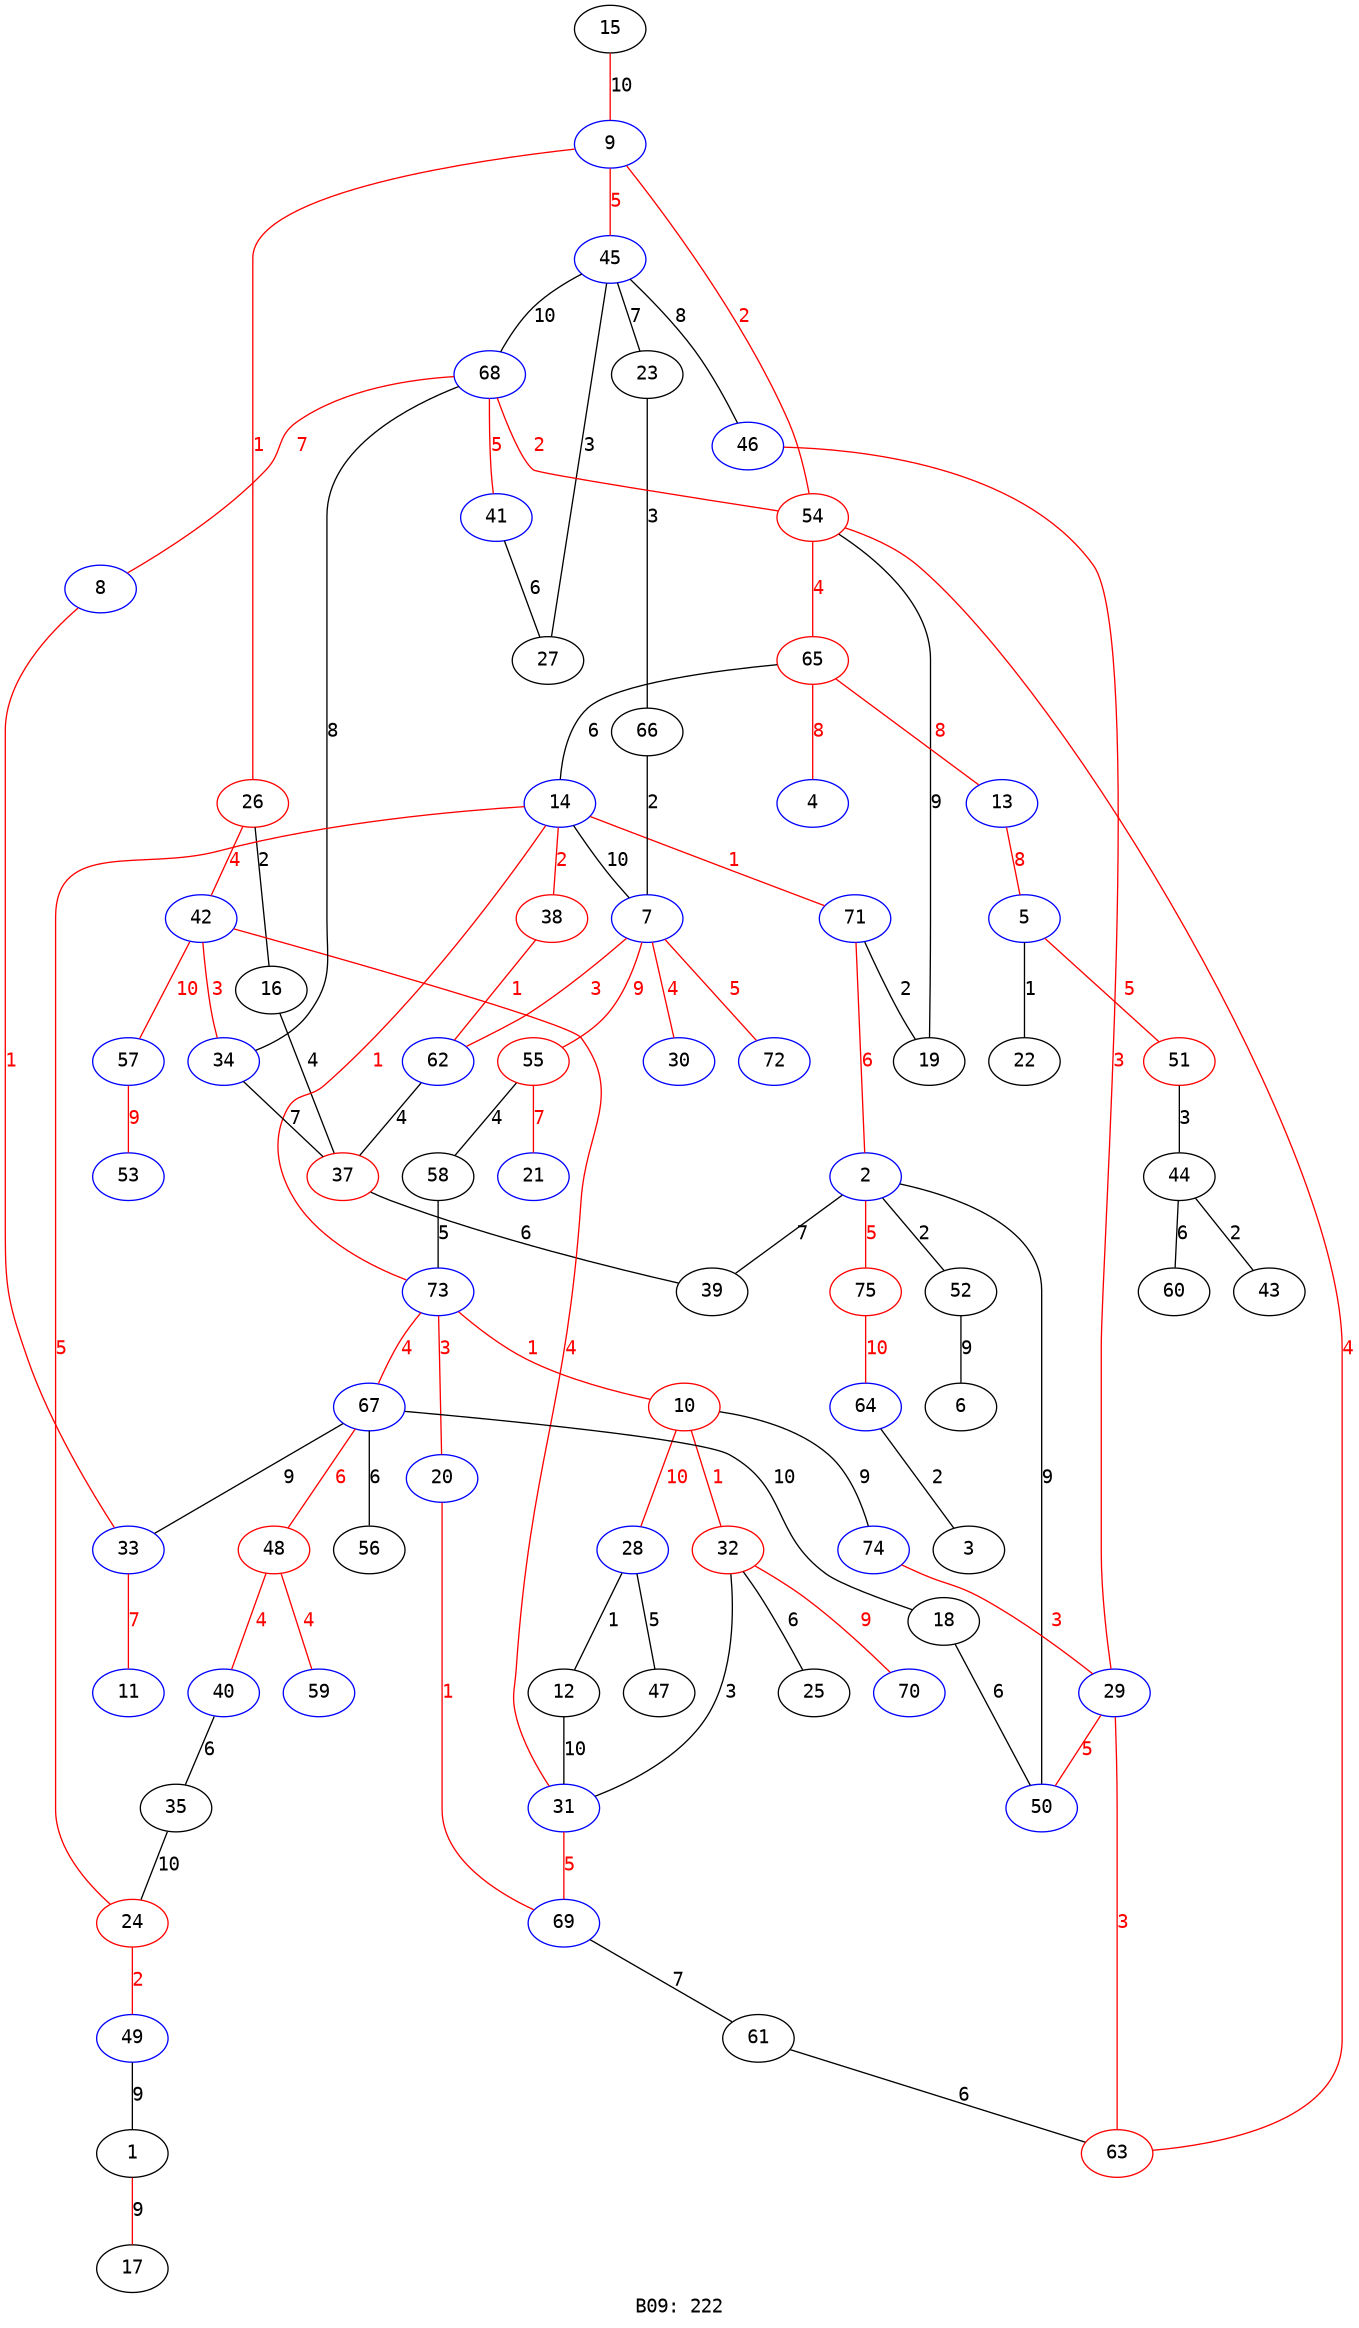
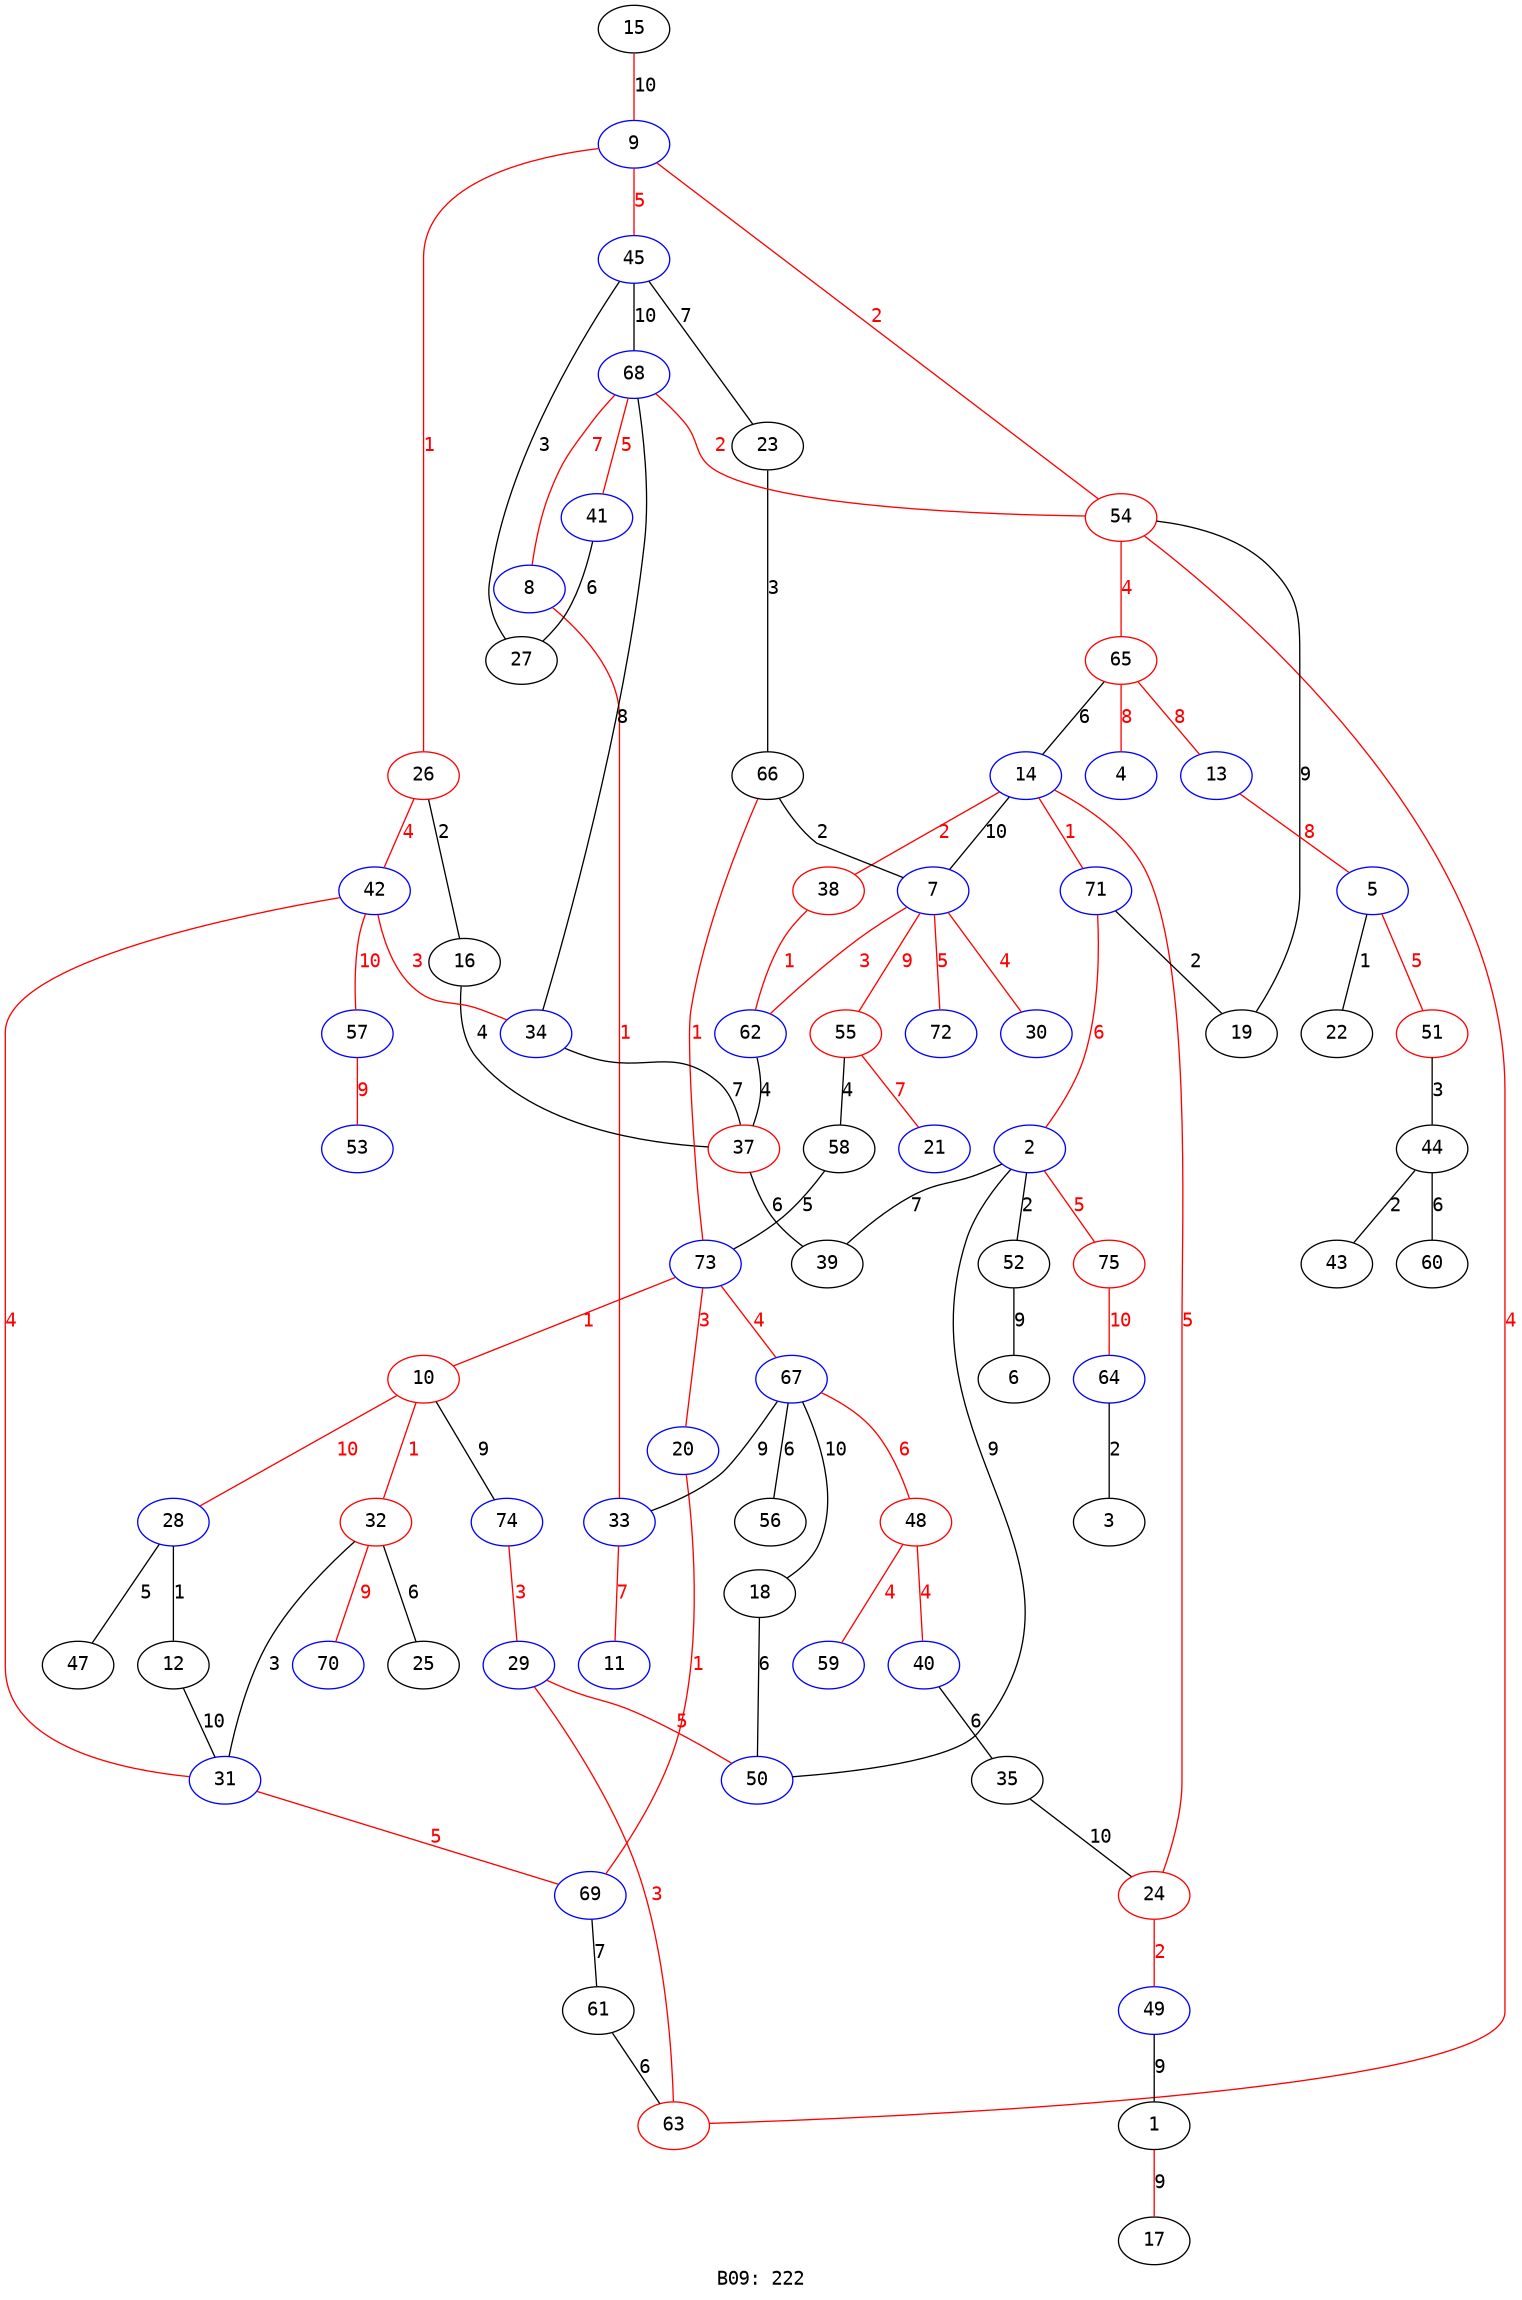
  strict graph {
    fontname="DejaVu Sans Mono"
    label="B09: 222"
    node [fontname="DejaVu Sans Mono" color=blue]
    edge [color=red fontname="DejaVu Sans Mono" fontcolor=red]
    1 [color=""]
    17 [color=""]
    39 [color=""]
    2
    50
    52 [color=""]
    75 [color=red]
    6 [color=""]
    64
    22 [color=""]
    5
    51 [color=red]
    44 [color=""]
    7
    30
    55 [color=red]
    62
    72
    21
    58 [color=""]
    37 [color=red]
    8
    33
    11
    26 [color=red]
    9
    45
    54 [color=red]
    16 [color=""]
    42
    23 [color=""]
    27 [color=""]
-   46
    68
    63 [color=red]
    19 [color=""]
    65 [color=red]
    10 [color=red]
    28
    32 [color=red]
    74
    12 [color=""]
    47 [color=""]
    31
    25 [color=""]
    70
    29
    69
    13
    14
    24 [color=red]
    38 [color=red]
    71
    73
    49
    20
    67
    15 [color=""]
    18 [color=""]
    61 [color=""]
    66 [color=""]
    34
    57
    35 [color=""]
    40
    41
    53
    43 [color=""]
    60 [color=""]
    48 [color=red]
    59
    4
    3 [color=""]
    56 [color=""]
    1 -- 17 [label=9 fontcolor=""]
    2 -- 39 [label=7 color="" fontcolor=""]
    2 -- 50 [label=9 color="" fontcolor=""]
    2 -- 52 [label=2 color="" fontcolor=""]
    2 -- 75 [label=5]
    52 -- 6 [label=9 color="" fontcolor=""]
    75 -- 64 [label=10]
    64 -- 3 [label=2 color="" fontcolor=""]
    5 -- 22 [label=1 color="" fontcolor=""]
    5 -- 51 [label=5]
    51 -- 44 [label=3 color="" fontcolor=""]
    44 -- 43 [label=2 color="" fontcolor=""]
    44 -- 60 [label=6 color="" fontcolor=""]
    7 -- 30 [label=4]
    7 -- 55 [label=9]
    7 -- 62 [label=3]
    7 -- 72 [label=5]
    55 -- 21 [label=7]
    55 -- 58 [label=4 color="" fontcolor=""]
    62 -- 37 [label=4 color="" fontcolor=""]
    58 -- 73 [label=5 color="" fontcolor=""]
    37 -- 39 [label=6 color="" fontcolor=""]
    8 -- 33 [label=1]
    33 -- 11 [label=7]
    26 -- 16 [label=2 color="" fontcolor=""]
    26 -- 42 [label=4]
    9 -- 26 [label=1]
    9 -- 45 [label=5]
    9 -- 54 [label=2]
    45 -- 23 [label=7 color="" fontcolor=""]
    45 -- 27 [label=3 color="" fontcolor=""]
-   45 -- 46 [label=8 color="" fontcolor=""]
    45 -- 68 [label=10 color="" fontcolor=""]
    54 -- 63 [label=4]
    54 -- 19 [label=9 color="" fontcolor=""]
    54 -- 65 [label=4]
    16 -- 37 [label=4 color="" fontcolor=""]
    42 -- 31 [label=4]
    42 -- 34 [label=3]
    42 -- 57 [label=10]
    23 -- 66 [label=3 color="" fontcolor=""]
-   46 -- 29 [label=3]
    68 -- 8 [label=7]
    68 -- 54 [label=2]
    68 -- 34 [label=8 color="" fontcolor=""]
    68 -- 41 [label=5]
    65 -- 13 [label=8]
    65 -- 14 [label=6 color="" fontcolor=""]
    65 -- 4 [label=8]
    10 -- 28 [label=10]
    10 -- 32 [label=1]
    10 -- 74 [label=9 color="" fontcolor=""]
    28 -- 12 [label=1 color="" fontcolor=""]
    28 -- 47 [label=5 color="" fontcolor=""]
    32 -- 31 [label=3 color="" fontcolor=""]
    32 -- 25 [label=6 color="" fontcolor=""]
    32 -- 70 [label=9]
    74 -- 29 [label=3]
    12 -- 31 [label=10 color="" fontcolor=""]
    31 -- 69 [label=5]
    29 -- 50 [label=5]
    29 -- 63 [label=3]
    69 -- 61 [label=7 color="" fontcolor=""]
    13 -- 5 [label=8]
    14 -- 7 [label=10 color="" fontcolor=""]
    14 -- 24 [label=5]
    14 -- 38 [label=2]
    14 -- 71 [label=1]
-   14 -- 73 [label=1]
+   66 -- 73 [label=1]
    24 -- 49 [label=2]
    38 -- 62 [label=1]
    71 -- 2 [label=6]
    71 -- 19 [label=2 color="" fontcolor=""]
    73 -- 10 [label=1]
    73 -- 20 [label=3]
    73 -- 67 [label=4]
    49 -- 1 [label=9 color="" fontcolor=""]
    20 -- 69 [label=1]
    67 -- 33 [label=9 color="" fontcolor=""]
    67 -- 18 [label=10 color="" fontcolor=""]
    67 -- 48 [label=6]
    67 -- 56 [label=6 color="" fontcolor=""]
    15 -- 9 [label=10 fontcolor=""]
    18 -- 50 [label=6 color="" fontcolor=""]
    61 -- 63 [label=6 color="" fontcolor=""]
    66 -- 7 [label=2 color="" fontcolor=""]
    34 -- 37 [label=7 color="" fontcolor=""]
    57 -- 53 [label=9]
    35 -- 24 [label=10 color="" fontcolor=""]
    40 -- 35 [label=6 color="" fontcolor=""]
    41 -- 27 [label=6 color="" fontcolor=""]
    48 -- 40 [label=4]
    48 -- 59 [label=4]
  }
